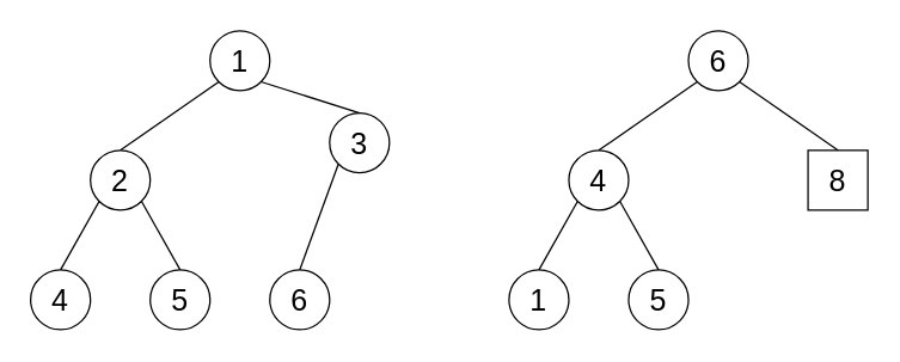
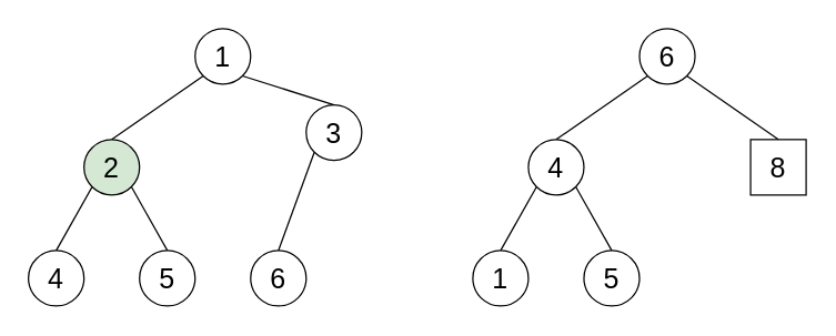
  <mxCell id="0" />
  <mxCell id="1" parent="0" />
  <mxCell id="2" value="&lt;font style=&quot;font-size: 20px;&quot;&gt;1&lt;/font&gt;" style="ellipse;whiteSpace=wrap;html=1;" parent="1" vertex="1"><mxGeometry x="140" y="20" width="40" height="40" as="geometry" /></mxCell>
- <mxCell id="3" value="&lt;font style=&quot;font-size: 20px;&quot;&gt;2&lt;/font&gt;" style="ellipse;whiteSpace=wrap;html=1;" parent="1" vertex="1"><mxGeometry x="60" y="100" width="40" height="40" as="geometry" /></mxCell>
+ <mxCell id="3" value="&lt;font style=&quot;font-size: 20px;&quot;&gt;2&lt;/font&gt;" style="ellipse;whiteSpace=wrap;html=1;fillColor=#d5e8d4;" parent="1" vertex="1"><mxGeometry x="60" y="100" width="40" height="40" as="geometry" /></mxCell>
  <mxCell id="4" value="&lt;font style=&quot;font-size: 20px;&quot;&gt;3&lt;/font&gt;" style="ellipse;whiteSpace=wrap;html=1;" parent="1" vertex="1"><mxGeometry x="220" y="75" width="40" height="40" as="geometry" /></mxCell>
  <mxCell id="5" value="&lt;font style=&quot;font-size: 20px;&quot;&gt;4&lt;/font&gt;" style="ellipse;whiteSpace=wrap;html=1;" parent="1" vertex="1"><mxGeometry x="20" y="180" width="40" height="40" as="geometry" /></mxCell>
  <mxCell id="6" value="&lt;font style=&quot;font-size: 20px;&quot;&gt;5&lt;/font&gt;" style="ellipse;whiteSpace=wrap;html=1;" parent="1" vertex="1"><mxGeometry x="100" y="180" width="40" height="40" as="geometry" /></mxCell>
  <mxCell id="7" value="&lt;font style=&quot;font-size: 20px;&quot;&gt;6&lt;br&gt;&lt;/font&gt;" style="ellipse;whiteSpace=wrap;html=1;" parent="1" vertex="1"><mxGeometry x="180" y="180" width="40" height="40" as="geometry" /></mxCell>
  <mxCell id="8" value="" style="endArrow=none;html=1;rounded=0;fontSize=20;entryX=0;entryY=1;entryDx=0;entryDy=0;exitX=0.5;exitY=0;exitDx=0;exitDy=0;" parent="1" source="3" target="2" edge="1"><mxGeometry width="50" height="50" relative="1" as="geometry"><mxPoint x="150" y="300" as="sourcePoint" /><mxPoint x="200" y="250" as="targetPoint" /></mxGeometry></mxCell>
  <mxCell id="9" value="" style="endArrow=none;html=1;rounded=0;fontSize=20;entryX=0;entryY=1;entryDx=0;entryDy=0;exitX=0.5;exitY=0;exitDx=0;exitDy=0;" parent="1" source="5" target="3" edge="1"><mxGeometry width="50" height="50" relative="1" as="geometry"><mxPoint x="150" y="300" as="sourcePoint" /><mxPoint x="200" y="250" as="targetPoint" /></mxGeometry></mxCell>
  <mxCell id="10" value="" style="endArrow=none;html=1;rounded=0;fontSize=20;entryX=1;entryY=1;entryDx=0;entryDy=0;exitX=0.5;exitY=0;exitDx=0;exitDy=0;" parent="1" source="6" target="3" edge="1"><mxGeometry width="50" height="50" relative="1" as="geometry"><mxPoint x="150" y="300" as="sourcePoint" /><mxPoint x="200" y="250" as="targetPoint" /></mxGeometry></mxCell>
  <mxCell id="11" value="" style="endArrow=none;html=1;rounded=0;fontSize=20;entryX=1;entryY=1;entryDx=0;entryDy=0;exitX=0.5;exitY=0;exitDx=0;exitDy=0;" parent="1" source="4" target="2" edge="1"><mxGeometry width="50" height="50" relative="1" as="geometry"><mxPoint x="40" y="180" as="sourcePoint" /><mxPoint x="200" y="250" as="targetPoint" /></mxGeometry></mxCell>
  <mxCell id="12" value="" style="endArrow=none;html=1;rounded=0;fontSize=20;entryX=0;entryY=1;entryDx=0;entryDy=0;exitX=0.5;exitY=0;exitDx=0;exitDy=0;" parent="1" source="7" target="4" edge="1"><mxGeometry width="50" height="50" relative="1" as="geometry"><mxPoint x="150" y="300" as="sourcePoint" /><mxPoint x="200" y="250" as="targetPoint" /></mxGeometry></mxCell>
  <mxCell id="13" value="&lt;font style=&quot;font-size: 20px;&quot;&gt;6&lt;/font&gt;" style="ellipse;whiteSpace=wrap;html=1;" vertex="1" parent="1"><mxGeometry x="460" y="20" width="40" height="40" as="geometry" /></mxCell>
  <mxCell id="14" value="&lt;font style=&quot;font-size: 20px;&quot;&gt;4&lt;/font&gt;" style="ellipse;whiteSpace=wrap;html=1;" vertex="1" parent="1"><mxGeometry x="380" y="100" width="40" height="40" as="geometry" /></mxCell>
  <mxCell id="15" value="&lt;font style=&quot;font-size: 20px;&quot;&gt;8&lt;/font&gt;" style="whiteSpace=wrap;html=1;rounded=0;" vertex="1" parent="1"><mxGeometry x="540" y="100" width="40" height="40" as="geometry" /></mxCell>
  <mxCell id="16" value="&lt;font style=&quot;font-size: 20px;&quot;&gt;1&lt;/font&gt;" style="ellipse;whiteSpace=wrap;html=1;" vertex="1" parent="1"><mxGeometry x="340" y="180" width="40" height="40" as="geometry" /></mxCell>
  <mxCell id="17" value="&lt;font style=&quot;font-size: 20px;&quot;&gt;5&lt;/font&gt;" style="ellipse;whiteSpace=wrap;html=1;" vertex="1" parent="1"><mxGeometry x="420" y="180" width="40" height="40" as="geometry" /></mxCell>
  <mxCell id="18" value="" style="endArrow=none;html=1;rounded=0;fontSize=20;entryX=0;entryY=1;entryDx=0;entryDy=0;exitX=0.5;exitY=0;exitDx=0;exitDy=0;" edge="1" parent="1" source="14" target="13"><mxGeometry width="50" height="50" relative="1" as="geometry"><mxPoint x="470" y="300" as="sourcePoint" /><mxPoint x="520" y="250" as="targetPoint" /></mxGeometry></mxCell>
  <mxCell id="19" value="" style="endArrow=none;html=1;rounded=0;fontSize=20;entryX=0;entryY=1;entryDx=0;entryDy=0;exitX=0.5;exitY=0;exitDx=0;exitDy=0;" edge="1" parent="1" source="16" target="14"><mxGeometry width="50" height="50" relative="1" as="geometry"><mxPoint x="470" y="300" as="sourcePoint" /><mxPoint x="520" y="250" as="targetPoint" /></mxGeometry></mxCell>
  <mxCell id="20" value="" style="endArrow=none;html=1;rounded=0;fontSize=20;entryX=1;entryY=1;entryDx=0;entryDy=0;exitX=0.5;exitY=0;exitDx=0;exitDy=0;" edge="1" parent="1" source="17" target="14"><mxGeometry width="50" height="50" relative="1" as="geometry"><mxPoint x="470" y="300" as="sourcePoint" /><mxPoint x="520" y="250" as="targetPoint" /></mxGeometry></mxCell>
  <mxCell id="21" value="" style="endArrow=none;html=1;rounded=0;fontSize=20;entryX=1;entryY=1;entryDx=0;entryDy=0;exitX=0.5;exitY=0;exitDx=0;exitDy=0;" edge="1" parent="1" source="15" target="13"><mxGeometry width="50" height="50" relative="1" as="geometry"><mxPoint x="360" y="180" as="sourcePoint" /><mxPoint x="520" y="250" as="targetPoint" /></mxGeometry></mxCell>
